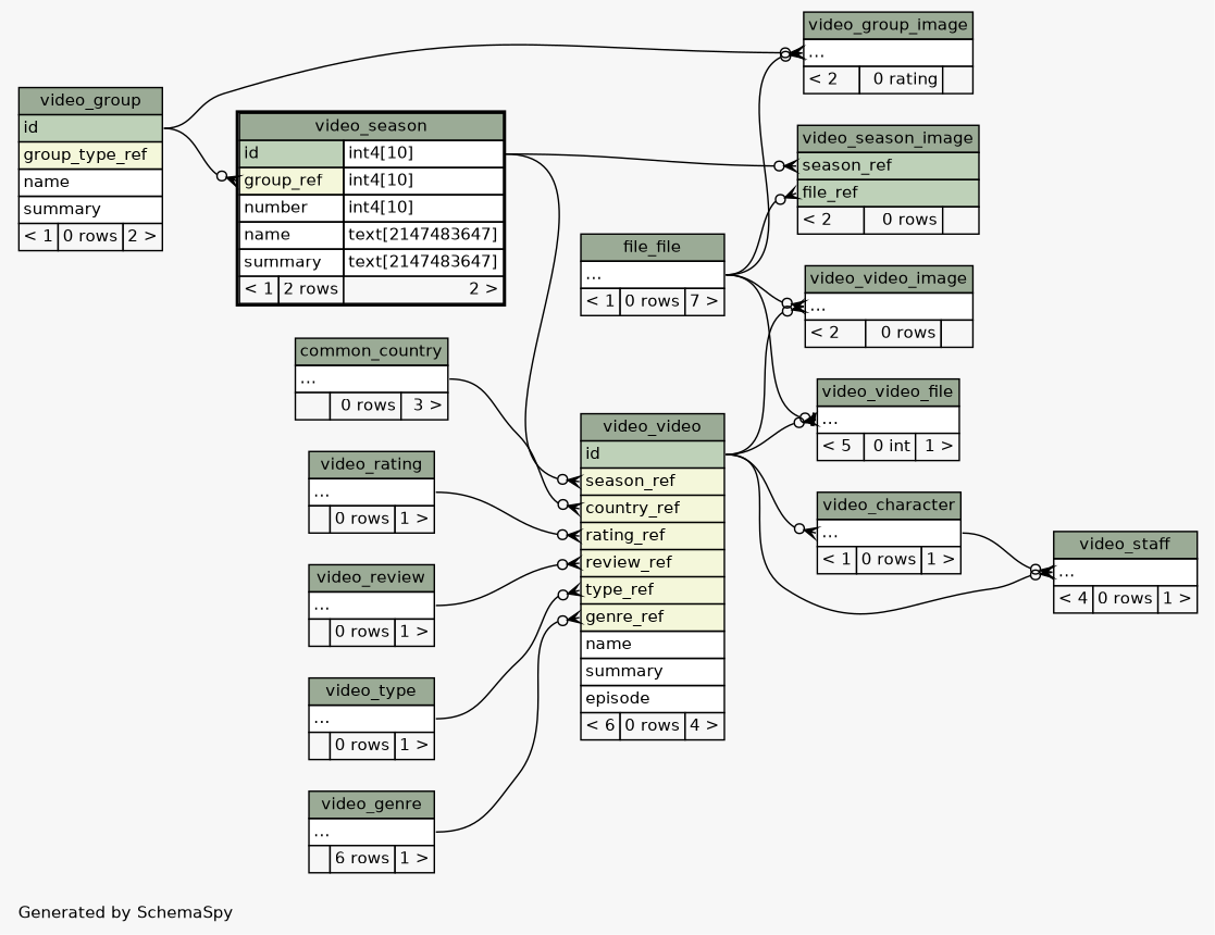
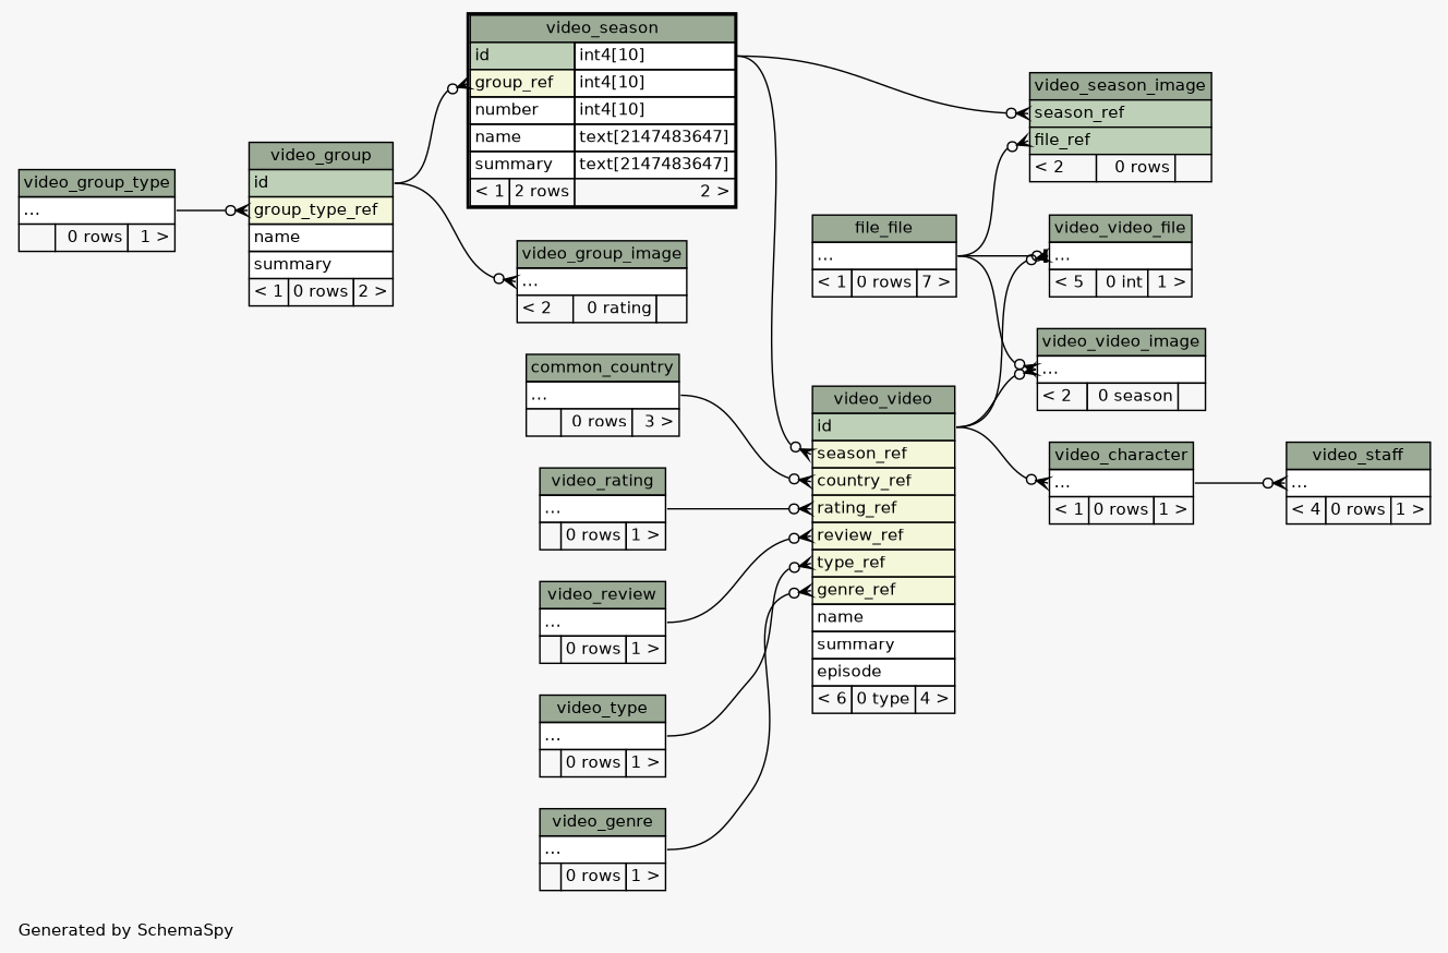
  digraph {
    bgcolor="#f7f7f7"
    fontname=Helvetica
    fontsize=11
    label="\nGenerated by SchemaSpy"
    labeljust=l
    nodesep=0.18
    rankdir=RL
    ranksep=0.46
    node [fontname=Helvetica fontsize=11 shape=plaintext]
    edge [arrowhead=none arrowsize=0.8 arrowtail=crowodot dir=back headport="elipses:e" tailport="elipses:w"]
    n1 [label=<     <TABLE BORDER="0" CELLBORDER="1" CELLSPACING="0" BGCOLOR="#ffffff">       <TR><TD COLSPAN="3" BGCOLOR="#9bab96" ALIGN="CENTER">video_character</TD></TR>       <TR><TD PORT="elipses" COLSPAN="3" ALIGN="LEFT">...</TD></TR>       <TR><TD ALIGN="LEFT" BGCOLOR="#f7f7f7">&lt; 1</TD><TD ALIGN="RIGHT" BGCOLOR="#f7f7f7">0 rows</TD><TD ALIGN="RIGHT" BGCOLOR="#f7f7f7">1 &gt;</TD></TR>     </TABLE>>]
-   n2 [label=<     <TABLE BORDER="0" CELLBORDER="1" CELLSPACING="0" BGCOLOR="#ffffff">       <TR><TD COLSPAN="3" BGCOLOR="#9bab96" ALIGN="CENTER">video_video</TD></TR>       <TR><TD PORT="id" COLSPAN="3" BGCOLOR="#bed1b8" ALIGN="LEFT">id</TD></TR>       <TR><TD PORT="season_ref" COLSPAN="3" BGCOLOR="#f4f7da" ALIGN="LEFT">season_ref</TD></TR>       <TR><TD PORT="country_ref" COLSPAN="3" BGCOLOR="#f4f7da" ALIGN="LEFT">country_ref</TD></TR>       <TR><TD PORT="rating_ref" COLSPAN="3" BGCOLOR="#f4f7da" ALIGN="LEFT">rating_ref</TD></TR>       <TR><TD PORT="review_ref" COLSPAN="3" BGCOLOR="#f4f7da" ALIGN="LEFT">review_ref</TD></TR>       <TR><TD PORT="type_ref" COLSPAN="3" BGCOLOR="#f4f7da" ALIGN="LEFT">type_ref</TD></TR>       <TR><TD PORT="genre_ref" COLSPAN="3" BGCOLOR="#f4f7da" ALIGN="LEFT">genre_ref</TD></TR>       <TR><TD PORT="name" COLSPAN="3" ALIGN="LEFT">name</TD></TR>       <TR><TD PORT="summary" COLSPAN="3" ALIGN="LEFT">summary</TD></TR>       <TR><TD PORT="episode" COLSPAN="3" ALIGN="LEFT">episode</TD></TR>       <TR><TD ALIGN="LEFT" BGCOLOR="#f7f7f7">&lt; 6</TD><TD ALIGN="RIGHT" BGCOLOR="#f7f7f7">0 rows</TD><TD ALIGN="RIGHT" BGCOLOR="#f7f7f7">4 &gt;</TD></TR>     </TABLE>>]
+   n2 [label=<     <TABLE BORDER="0" CELLBORDER="1" CELLSPACING="0" BGCOLOR="#ffffff">       <TR><TD COLSPAN="3" BGCOLOR="#9bab96" ALIGN="CENTER">video_video</TD></TR>       <TR><TD PORT="id" COLSPAN="3" BGCOLOR="#bed1b8" ALIGN="LEFT">id</TD></TR>       <TR><TD PORT="season_ref" COLSPAN="3" BGCOLOR="#f4f7da" ALIGN="LEFT">season_ref</TD></TR>       <TR><TD PORT="country_ref" COLSPAN="3" BGCOLOR="#f4f7da" ALIGN="LEFT">country_ref</TD></TR>       <TR><TD PORT="rating_ref" COLSPAN="3" BGCOLOR="#f4f7da" ALIGN="LEFT">rating_ref</TD></TR>       <TR><TD PORT="review_ref" COLSPAN="3" BGCOLOR="#f4f7da" ALIGN="LEFT">review_ref</TD></TR>       <TR><TD PORT="type_ref" COLSPAN="3" BGCOLOR="#f4f7da" ALIGN="LEFT">type_ref</TD></TR>       <TR><TD PORT="genre_ref" COLSPAN="3" BGCOLOR="#f4f7da" ALIGN="LEFT">genre_ref</TD></TR>       <TR><TD PORT="name" COLSPAN="3" ALIGN="LEFT">name</TD></TR>       <TR><TD PORT="summary" COLSPAN="3" ALIGN="LEFT">summary</TD></TR>       <TR><TD PORT="episode" COLSPAN="3" ALIGN="LEFT">episode</TD></TR>       <TR><TD ALIGN="LEFT" BGCOLOR="#f7f7f7">&lt; 6</TD><TD ALIGN="RIGHT" BGCOLOR="#f7f7f7">0 type</TD><TD ALIGN="RIGHT" BGCOLOR="#f7f7f7">4 &gt;</TD></TR>     </TABLE>>]
    n3 [label=<     <TABLE BORDER="2" CELLBORDER="1" CELLSPACING="0" BGCOLOR="#ffffff">       <TR><TD COLSPAN="3" BGCOLOR="#9bab96" ALIGN="CENTER">video_season</TD></TR>       <TR><TD PORT="id" COLSPAN="2" BGCOLOR="#bed1b8" ALIGN="LEFT">id</TD><TD PORT="id.type" ALIGN="LEFT">int4[10]</TD></TR>       <TR><TD PORT="group_ref" COLSPAN="2" BGCOLOR="#f4f7da" ALIGN="LEFT">group_ref</TD><TD PORT="group_ref.type" ALIGN="LEFT">int4[10]</TD></TR>       <TR><TD PORT="number" COLSPAN="2" ALIGN="LEFT">number</TD><TD PORT="number.type" ALIGN="LEFT">int4[10]</TD></TR>       <TR><TD PORT="name" COLSPAN="2" ALIGN="LEFT">name</TD><TD PORT="name.type" ALIGN="LEFT">text[2147483647]</TD></TR>       <TR><TD PORT="summary" COLSPAN="2" ALIGN="LEFT">summary</TD><TD PORT="summary.type" ALIGN="LEFT">text[2147483647]</TD></TR>       <TR><TD ALIGN="LEFT" BGCOLOR="#f7f7f7">&lt; 1</TD><TD ALIGN="RIGHT" BGCOLOR="#f7f7f7">2 rows</TD><TD ALIGN="RIGHT" BGCOLOR="#f7f7f7">2 &gt;</TD></TR>     </TABLE>>]
    n4 [label=<     <TABLE BORDER="0" CELLBORDER="1" CELLSPACING="0" BGCOLOR="#ffffff">       <TR><TD COLSPAN="3" BGCOLOR="#9bab96" ALIGN="CENTER">common_country</TD></TR>       <TR><TD PORT="elipses" COLSPAN="3" ALIGN="LEFT">...</TD></TR>       <TR><TD ALIGN="LEFT" BGCOLOR="#f7f7f7">  </TD><TD ALIGN="RIGHT" BGCOLOR="#f7f7f7">0 rows</TD><TD ALIGN="RIGHT" BGCOLOR="#f7f7f7">3 &gt;</TD></TR>     </TABLE>>]
-   n5 [label=<     <TABLE BORDER="0" CELLBORDER="1" CELLSPACING="0" BGCOLOR="#ffffff">       <TR><TD COLSPAN="3" BGCOLOR="#9bab96" ALIGN="CENTER">video_genre</TD></TR>       <TR><TD PORT="elipses" COLSPAN="3" ALIGN="LEFT">...</TD></TR>       <TR><TD ALIGN="LEFT" BGCOLOR="#f7f7f7">  </TD><TD ALIGN="RIGHT" BGCOLOR="#f7f7f7">6 rows</TD><TD ALIGN="RIGHT" BGCOLOR="#f7f7f7">1 &gt;</TD></TR>     </TABLE>>]
+   n5 [label=<     <TABLE BORDER="0" CELLBORDER="1" CELLSPACING="0" BGCOLOR="#ffffff">       <TR><TD COLSPAN="3" BGCOLOR="#9bab96" ALIGN="CENTER">video_genre</TD></TR>       <TR><TD PORT="elipses" COLSPAN="3" ALIGN="LEFT">...</TD></TR>       <TR><TD ALIGN="LEFT" BGCOLOR="#f7f7f7">  </TD><TD ALIGN="RIGHT" BGCOLOR="#f7f7f7">0 rows</TD><TD ALIGN="RIGHT" BGCOLOR="#f7f7f7">1 &gt;</TD></TR>     </TABLE>>]
    n6 [label=<     <TABLE BORDER="0" CELLBORDER="1" CELLSPACING="0" BGCOLOR="#ffffff">       <TR><TD COLSPAN="3" BGCOLOR="#9bab96" ALIGN="CENTER">video_rating</TD></TR>       <TR><TD PORT="elipses" COLSPAN="3" ALIGN="LEFT">...</TD></TR>       <TR><TD ALIGN="LEFT" BGCOLOR="#f7f7f7">  </TD><TD ALIGN="RIGHT" BGCOLOR="#f7f7f7">0 rows</TD><TD ALIGN="RIGHT" BGCOLOR="#f7f7f7">1 &gt;</TD></TR>     </TABLE>>]
    n7 [label=<     <TABLE BORDER="0" CELLBORDER="1" CELLSPACING="0" BGCOLOR="#ffffff">       <TR><TD COLSPAN="3" BGCOLOR="#9bab96" ALIGN="CENTER">video_review</TD></TR>       <TR><TD PORT="elipses" COLSPAN="3" ALIGN="LEFT">...</TD></TR>       <TR><TD ALIGN="LEFT" BGCOLOR="#f7f7f7">  </TD><TD ALIGN="RIGHT" BGCOLOR="#f7f7f7">0 rows</TD><TD ALIGN="RIGHT" BGCOLOR="#f7f7f7">1 &gt;</TD></TR>     </TABLE>>]
    n8 [label=<     <TABLE BORDER="0" CELLBORDER="1" CELLSPACING="0" BGCOLOR="#ffffff">       <TR><TD COLSPAN="3" BGCOLOR="#9bab96" ALIGN="CENTER">video_type</TD></TR>       <TR><TD PORT="elipses" COLSPAN="3" ALIGN="LEFT">...</TD></TR>       <TR><TD ALIGN="LEFT" BGCOLOR="#f7f7f7">  </TD><TD ALIGN="RIGHT" BGCOLOR="#f7f7f7">0 rows</TD><TD ALIGN="RIGHT" BGCOLOR="#f7f7f7">1 &gt;</TD></TR>     </TABLE>>]
    n9 [label=<     <TABLE BORDER="0" CELLBORDER="1" CELLSPACING="0" BGCOLOR="#ffffff">       <TR><TD COLSPAN="3" BGCOLOR="#9bab96" ALIGN="CENTER">video_group</TD></TR>       <TR><TD PORT="id" COLSPAN="3" BGCOLOR="#bed1b8" ALIGN="LEFT">id</TD></TR>       <TR><TD PORT="group_type_ref" COLSPAN="3" BGCOLOR="#f4f7da" ALIGN="LEFT">group_type_ref</TD></TR>       <TR><TD PORT="name" COLSPAN="3" ALIGN="LEFT">name</TD></TR>       <TR><TD PORT="summary" COLSPAN="3" ALIGN="LEFT">summary</TD></TR>       <TR><TD ALIGN="LEFT" BGCOLOR="#f7f7f7">&lt; 1</TD><TD ALIGN="RIGHT" BGCOLOR="#f7f7f7">0 rows</TD><TD ALIGN="RIGHT" BGCOLOR="#f7f7f7">2 &gt;</TD></TR>     </TABLE>>]
+   n10 [label=<     <TABLE BORDER="0" CELLBORDER="1" CELLSPACING="0" BGCOLOR="#ffffff">       <TR><TD COLSPAN="3" BGCOLOR="#9bab96" ALIGN="CENTER">video_group_type</TD></TR>       <TR><TD PORT="elipses" COLSPAN="3" ALIGN="LEFT">...</TD></TR>       <TR><TD ALIGN="LEFT" BGCOLOR="#f7f7f7">  </TD><TD ALIGN="RIGHT" BGCOLOR="#f7f7f7">0 rows</TD><TD ALIGN="RIGHT" BGCOLOR="#f7f7f7">1 &gt;</TD></TR>     </TABLE>>]
    n11 [label=<     <TABLE BORDER="0" CELLBORDER="1" CELLSPACING="0" BGCOLOR="#ffffff">       <TR><TD COLSPAN="3" BGCOLOR="#9bab96" ALIGN="CENTER">video_group_image</TD></TR>       <TR><TD PORT="elipses" COLSPAN="3" ALIGN="LEFT">...</TD></TR>       <TR><TD ALIGN="LEFT" BGCOLOR="#f7f7f7">&lt; 2</TD><TD ALIGN="RIGHT" BGCOLOR="#f7f7f7">0 rating</TD><TD ALIGN="RIGHT" BGCOLOR="#f7f7f7">  </TD></TR>     </TABLE>>]
    n12 [label=<     <TABLE BORDER="0" CELLBORDER="1" CELLSPACING="0" BGCOLOR="#ffffff">       <TR><TD COLSPAN="3" BGCOLOR="#9bab96" ALIGN="CENTER">file_file</TD></TR>       <TR><TD PORT="elipses" COLSPAN="3" ALIGN="LEFT">...</TD></TR>       <TR><TD ALIGN="LEFT" BGCOLOR="#f7f7f7">&lt; 1</TD><TD ALIGN="RIGHT" BGCOLOR="#f7f7f7">0 rows</TD><TD ALIGN="RIGHT" BGCOLOR="#f7f7f7">7 &gt;</TD></TR>     </TABLE>>]
    n13 [label=<     <TABLE BORDER="0" CELLBORDER="1" CELLSPACING="0" BGCOLOR="#ffffff">       <TR><TD COLSPAN="3" BGCOLOR="#9bab96" ALIGN="CENTER">video_season_image</TD></TR>       <TR><TD PORT="season_ref" COLSPAN="3" BGCOLOR="#bed1b8" ALIGN="LEFT">season_ref</TD></TR>       <TR><TD PORT="file_ref" COLSPAN="3" BGCOLOR="#bed1b8" ALIGN="LEFT">file_ref</TD></TR>       <TR><TD ALIGN="LEFT" BGCOLOR="#f7f7f7">&lt; 2</TD><TD ALIGN="RIGHT" BGCOLOR="#f7f7f7">0 rows</TD><TD ALIGN="RIGHT" BGCOLOR="#f7f7f7">  </TD></TR>     </TABLE>>]
    n14 [label=<     <TABLE BORDER="0" CELLBORDER="1" CELLSPACING="0" BGCOLOR="#ffffff">       <TR><TD COLSPAN="3" BGCOLOR="#9bab96" ALIGN="CENTER">video_staff</TD></TR>       <TR><TD PORT="elipses" COLSPAN="3" ALIGN="LEFT">...</TD></TR>       <TR><TD ALIGN="LEFT" BGCOLOR="#f7f7f7">&lt; 4</TD><TD ALIGN="RIGHT" BGCOLOR="#f7f7f7">0 rows</TD><TD ALIGN="RIGHT" BGCOLOR="#f7f7f7">1 &gt;</TD></TR>     </TABLE>>]
    n15 [label=<     <TABLE BORDER="0" CELLBORDER="1" CELLSPACING="0" BGCOLOR="#ffffff">       <TR><TD COLSPAN="3" BGCOLOR="#9bab96" ALIGN="CENTER">video_video_file</TD></TR>       <TR><TD PORT="elipses" COLSPAN="3" ALIGN="LEFT">...</TD></TR>       <TR><TD ALIGN="LEFT" BGCOLOR="#f7f7f7">&lt; 5</TD><TD ALIGN="RIGHT" BGCOLOR="#f7f7f7">0 int</TD><TD ALIGN="RIGHT" BGCOLOR="#f7f7f7">1 &gt;</TD></TR>     </TABLE>>]
-   n16 [label=<     <TABLE BORDER="0" CELLBORDER="1" CELLSPACING="0" BGCOLOR="#ffffff">       <TR><TD COLSPAN="3" BGCOLOR="#9bab96" ALIGN="CENTER">video_video_image</TD></TR>       <TR><TD PORT="elipses" COLSPAN="3" ALIGN="LEFT">...</TD></TR>       <TR><TD ALIGN="LEFT" BGCOLOR="#f7f7f7">&lt; 2</TD><TD ALIGN="RIGHT" BGCOLOR="#f7f7f7">0 rows</TD><TD ALIGN="RIGHT" BGCOLOR="#f7f7f7">  </TD></TR>     </TABLE>>]
+   n16 [label=<     <TABLE BORDER="0" CELLBORDER="1" CELLSPACING="0" BGCOLOR="#ffffff">       <TR><TD COLSPAN="3" BGCOLOR="#9bab96" ALIGN="CENTER">video_video_image</TD></TR>       <TR><TD PORT="elipses" COLSPAN="3" ALIGN="LEFT">...</TD></TR>       <TR><TD ALIGN="LEFT" BGCOLOR="#f7f7f7">&lt; 2</TD><TD ALIGN="RIGHT" BGCOLOR="#f7f7f7">0 season</TD><TD ALIGN="RIGHT" BGCOLOR="#f7f7f7">  </TD></TR>     </TABLE>>]
    n1 -> n2 [headport="id:e"]
    n2 -> n3 [headport="id.type:e" tailport="season_ref:w"]
    n2 -> n4 [tailport="country_ref:w"]
    n2 -> n5 [tailport="genre_ref:w"]
    n2 -> n6 [tailport="rating_ref:w"]
    n2 -> n7 [tailport="review_ref:w"]
    n2 -> n8 [tailport="type_ref:w"]
    n3 -> n9 [headport="id:e" tailport="group_ref:w"]
+   n9 -> n10 [tailport="group_type_ref:w"]
    n11 -> n9 [headport="id:e"]
-   n11 -> n12
    n13 -> n3 [headport="id.type:e" tailport="season_ref:w"]
    n13 -> n12 [tailport="file_ref:w"]
    n14 -> n1
-   n14 -> n2 [headport="id:e"]
    n15 -> n2 [headport="id:e"]
    n15 -> n12 [arrowtail=teeodot]
    n16 -> n2 [headport="id:e"]
    n16 -> n12
  }
